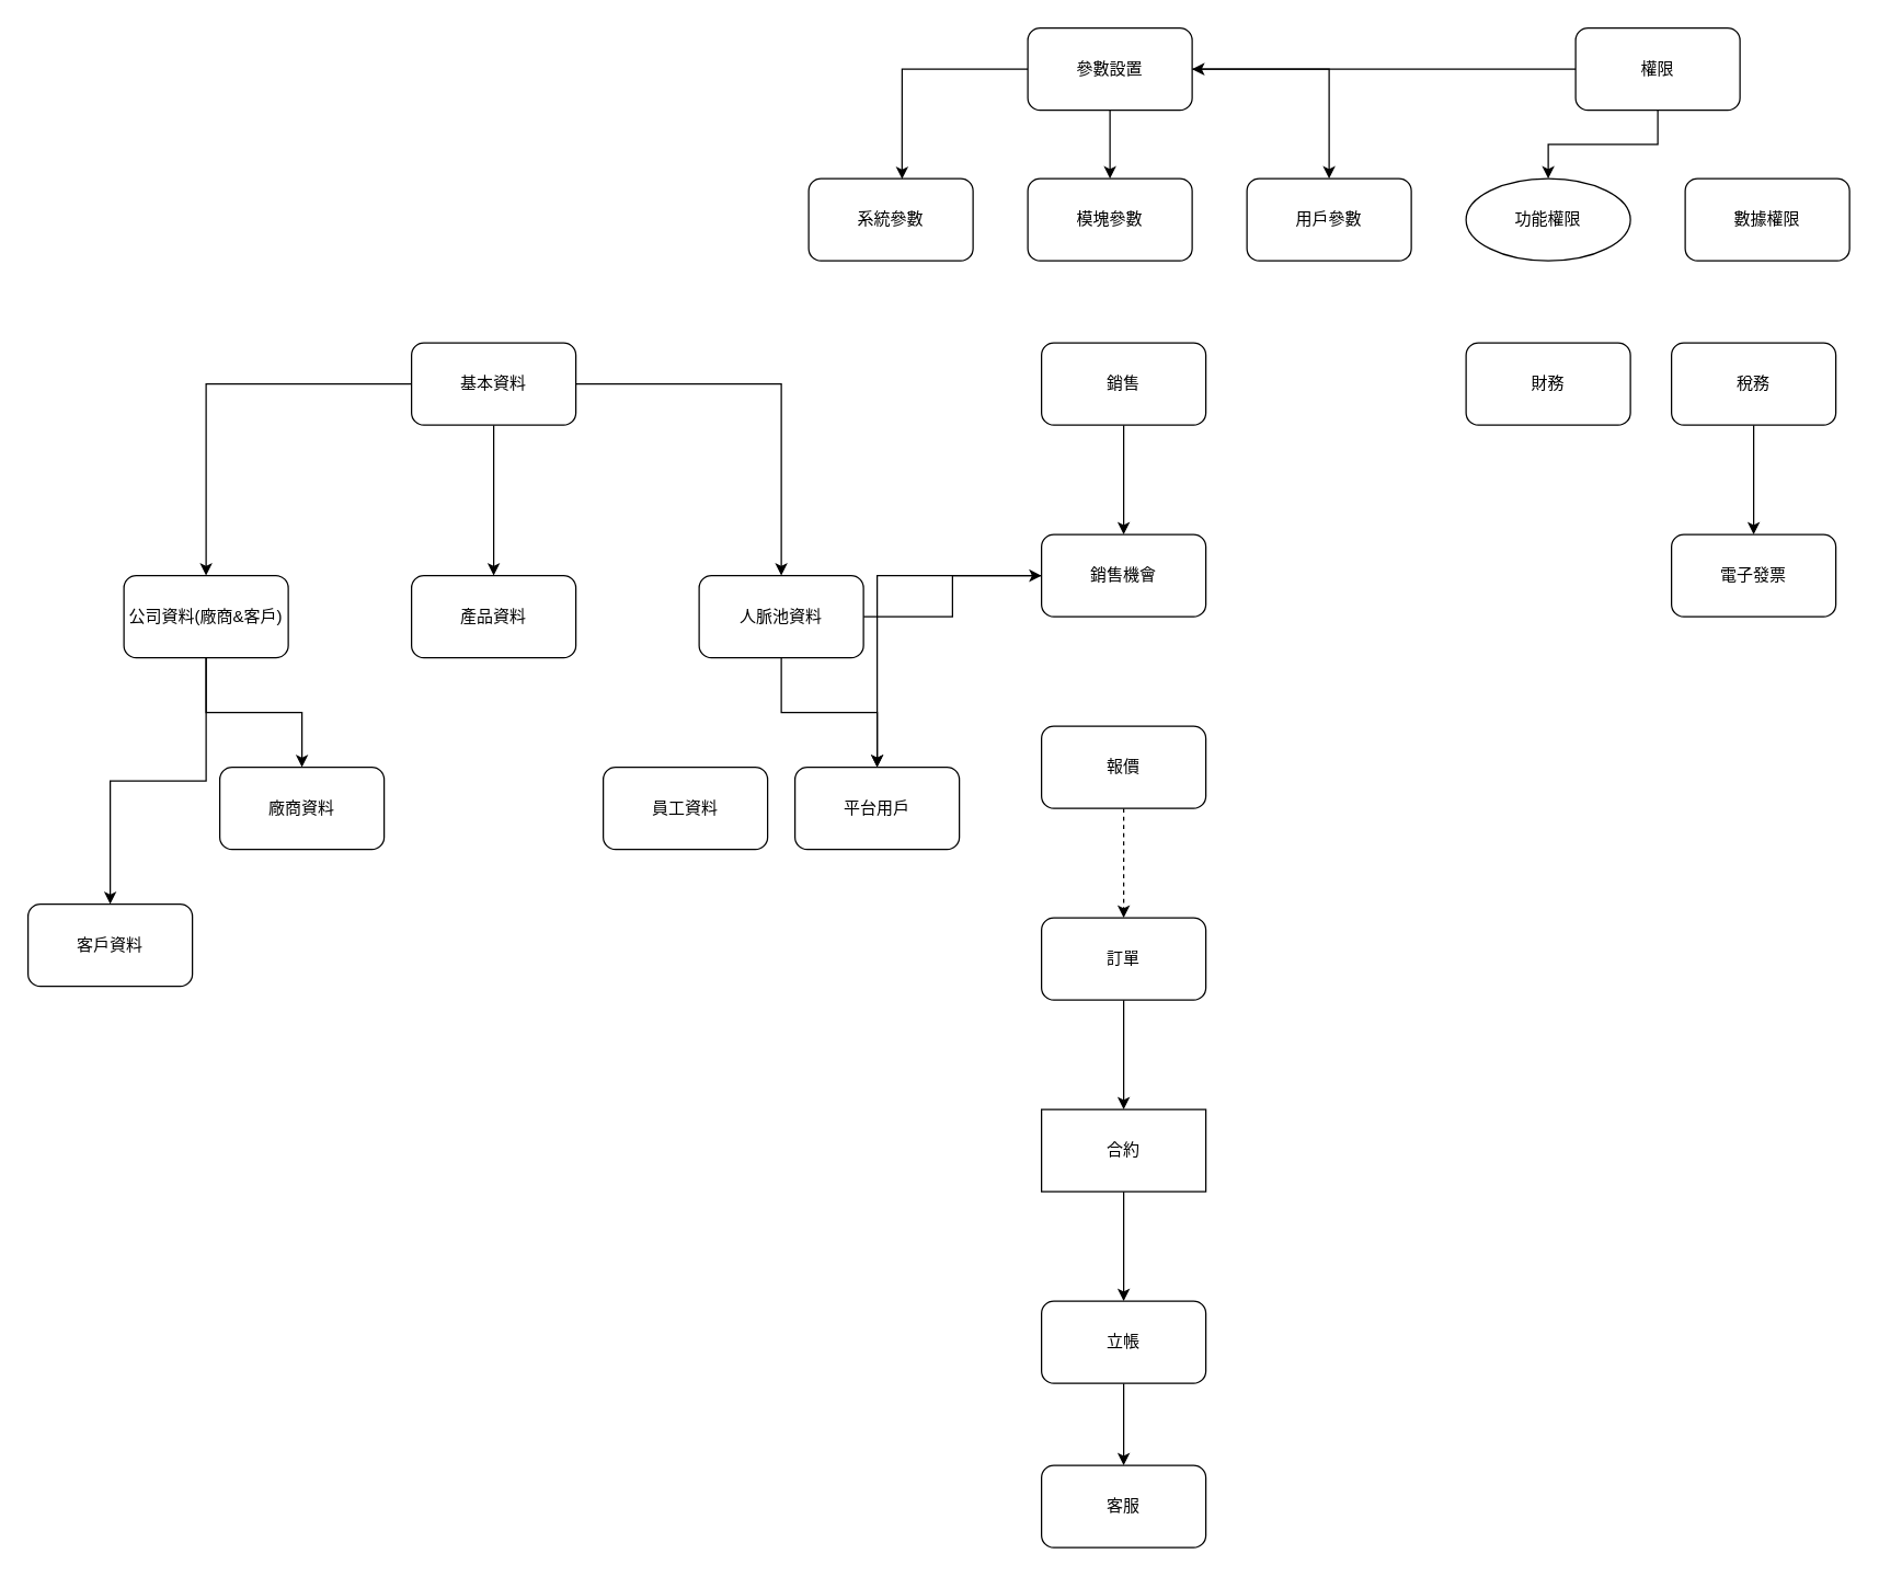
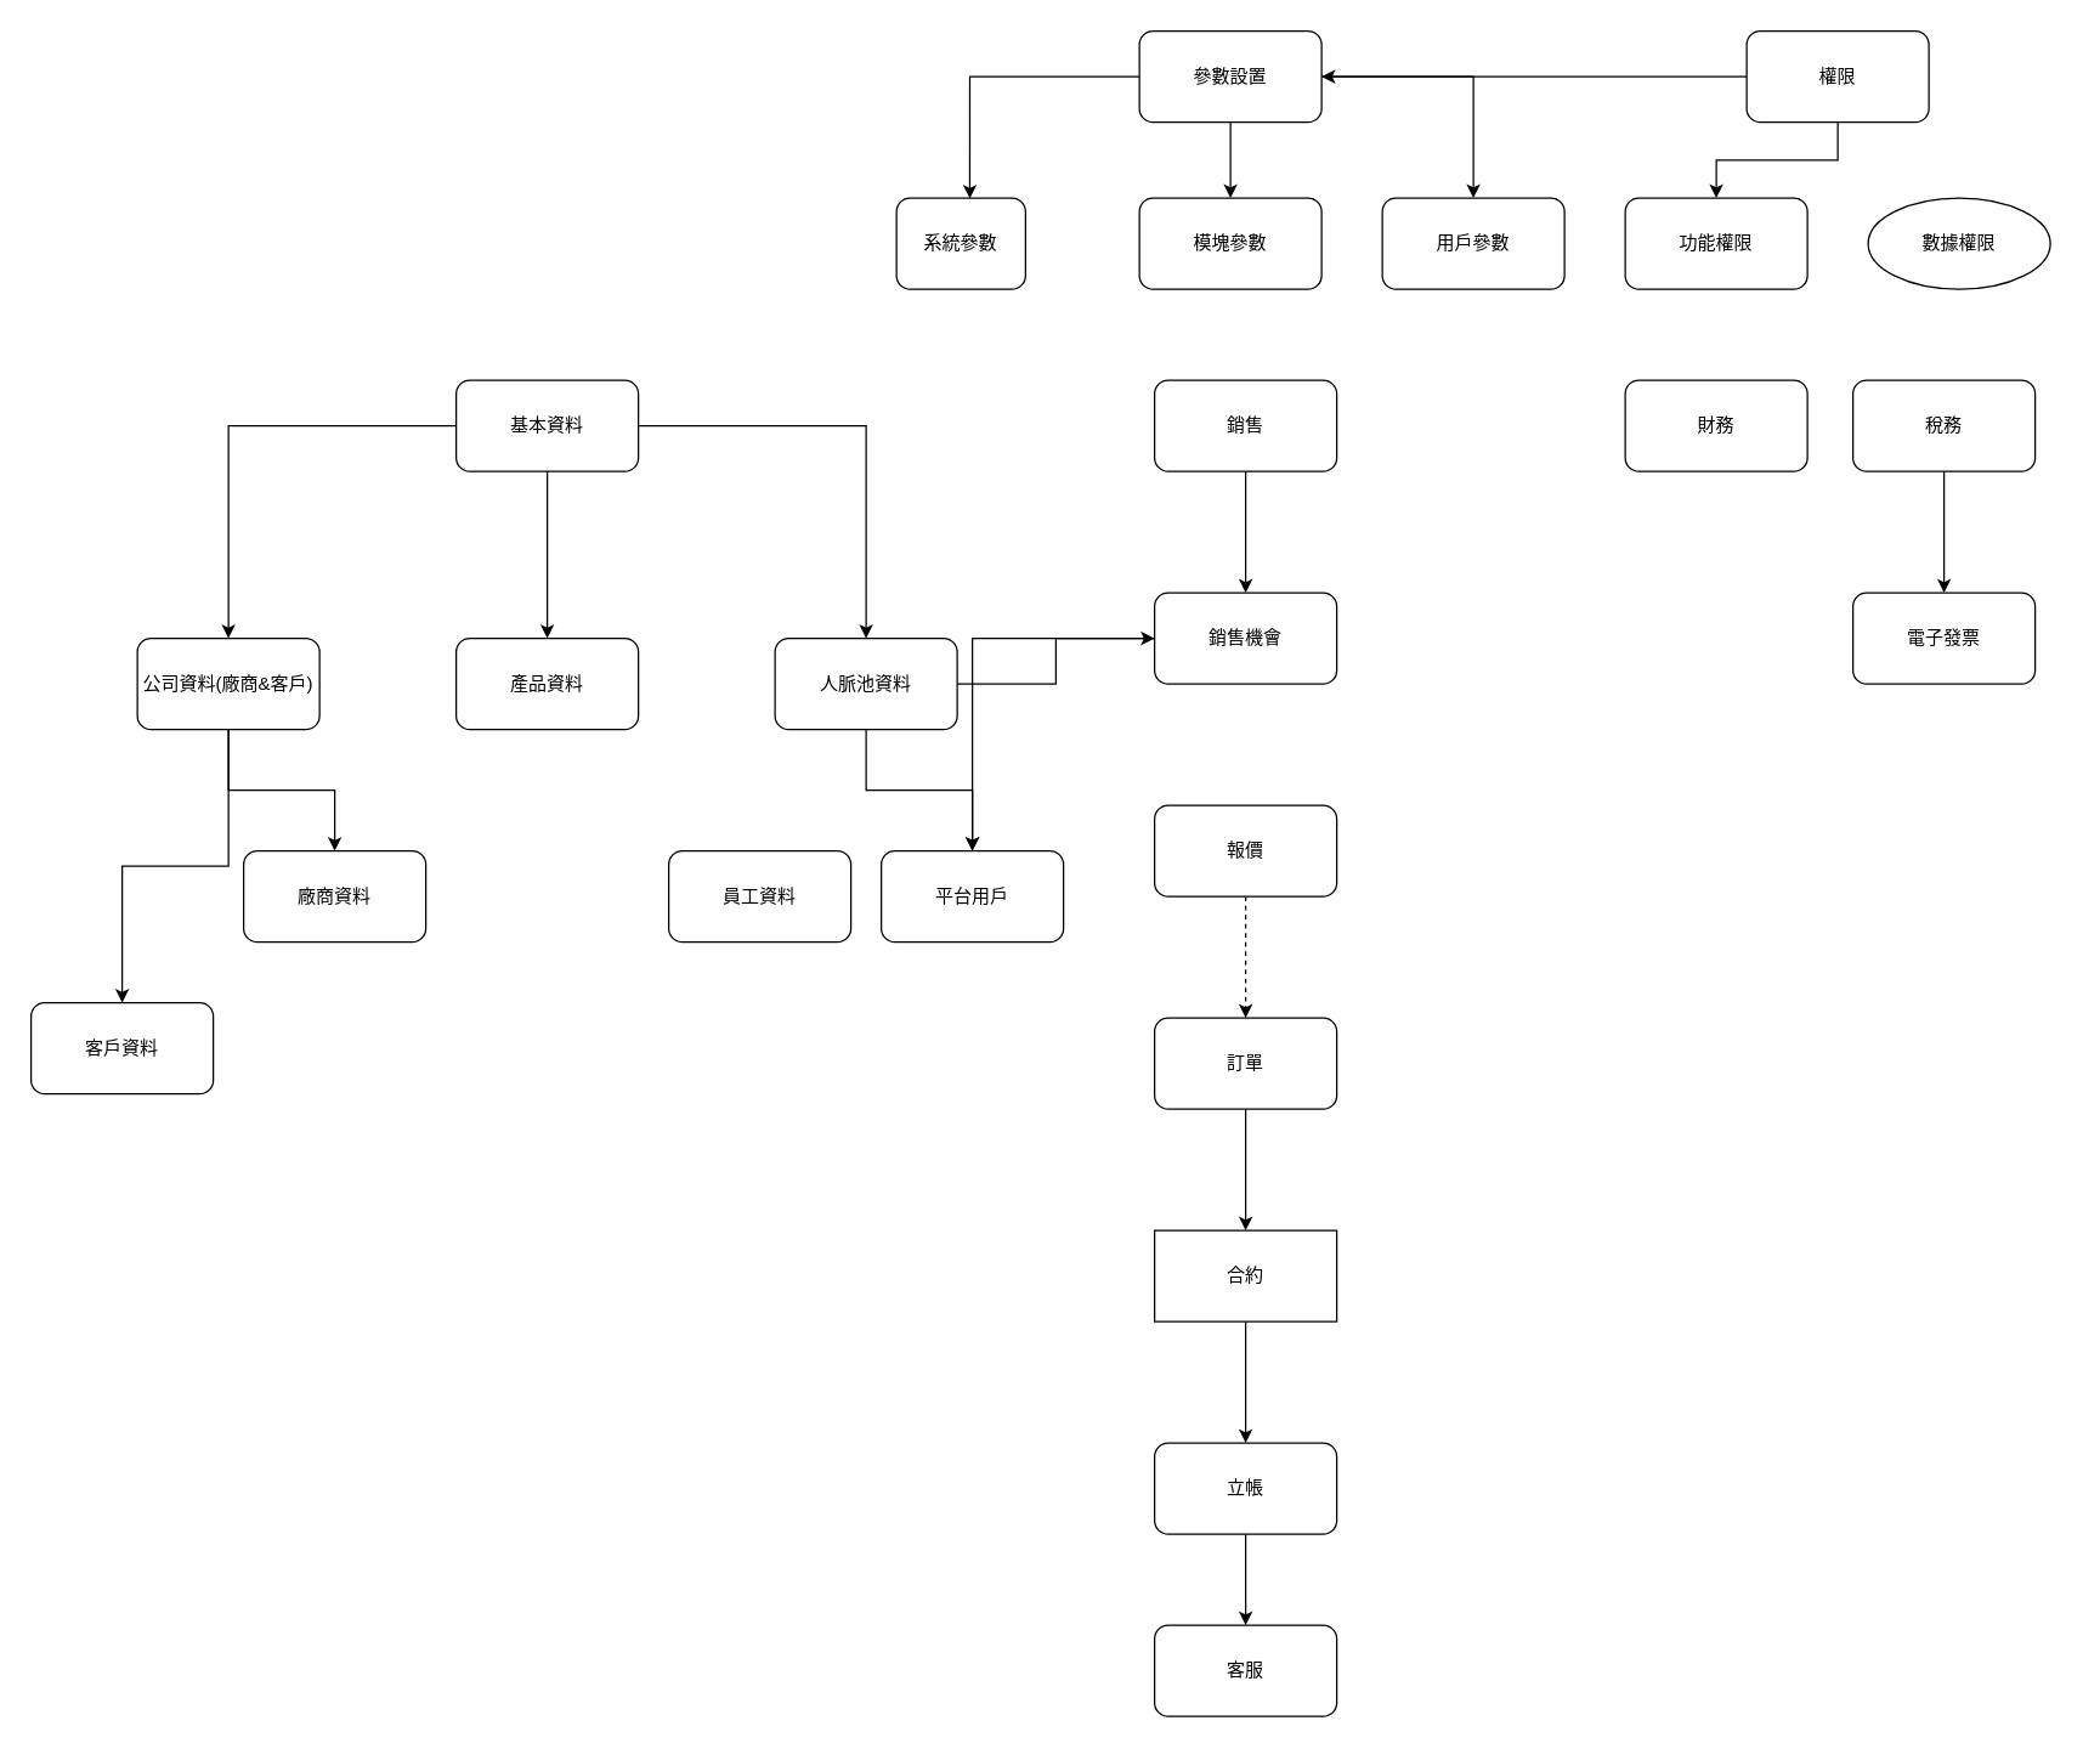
  <mxCell id="0" />
  <mxCell id="1" parent="0" />
  <mxCell id="2" value="模塊參數" style="rounded=1;whiteSpace=wrap;html=1;" vertex="1" parent="1"><mxGeometry x="750" y="130" width="120" height="60" as="geometry" /></mxCell>
  <mxCell id="3" value="用戶參數" style="rounded=1;whiteSpace=wrap;html=1;" vertex="1" parent="1"><mxGeometry x="910" y="130" width="120" height="60" as="geometry" /></mxCell>
  <mxCell id="4" value="" style="edgeStyle=orthogonalEdgeStyle;rounded=0;orthogonalLoop=1;jettySize=auto;html=1;" edge="1" parent="1" source="7" target="11"><mxGeometry relative="1" as="geometry" /></mxCell>
  <mxCell id="5" value="" style="edgeStyle=orthogonalEdgeStyle;rounded=0;orthogonalLoop=1;jettySize=auto;html=1;" edge="1" parent="1" source="7" target="8"><mxGeometry relative="1" as="geometry" /></mxCell>
  <mxCell id="6" style="edgeStyle=orthogonalEdgeStyle;rounded=0;orthogonalLoop=1;jettySize=auto;html=1;entryX=0.5;entryY=0;entryDx=0;entryDy=0;" edge="1" parent="1" source="7" target="29"><mxGeometry relative="1" as="geometry" /></mxCell>
  <mxCell id="7" value="基本資料" style="rounded=1;whiteSpace=wrap;html=1;" vertex="1" parent="1"><mxGeometry x="300" y="250" width="120" height="60" as="geometry" /></mxCell>
  <mxCell id="8" value="產品資料" style="rounded=1;whiteSpace=wrap;html=1;" vertex="1" parent="1"><mxGeometry x="300" y="420" width="120" height="60" as="geometry" /></mxCell>
  <mxCell id="9" value="" style="edgeStyle=orthogonalEdgeStyle;rounded=0;orthogonalLoop=1;jettySize=auto;html=1;" edge="1" parent="1" source="11" target="12"><mxGeometry relative="1" as="geometry" /></mxCell>
  <mxCell id="10" style="edgeStyle=orthogonalEdgeStyle;rounded=0;orthogonalLoop=1;jettySize=auto;html=1;" edge="1" parent="1" source="11" target="32"><mxGeometry relative="1" as="geometry" /></mxCell>
  <mxCell id="11" value="公司資料(廠商&amp;amp;客戶)" style="rounded=1;whiteSpace=wrap;html=1;" vertex="1" parent="1"><mxGeometry x="90" y="420" width="120" height="60" as="geometry" /></mxCell>
  <mxCell id="12" value="客戶資料" style="rounded=1;whiteSpace=wrap;html=1;" vertex="1" parent="1"><mxGeometry x="20" y="660" width="120" height="60" as="geometry" /></mxCell>
  <mxCell id="13" value="" style="edgeStyle=orthogonalEdgeStyle;rounded=0;orthogonalLoop=1;jettySize=auto;html=1;" edge="1" parent="1" source="14" target="16"><mxGeometry relative="1" as="geometry" /></mxCell>
  <mxCell id="14" value="銷售" style="rounded=1;whiteSpace=wrap;html=1;" vertex="1" parent="1"><mxGeometry x="760" y="250" width="120" height="60" as="geometry" /></mxCell>
  <mxCell id="15" value="" style="edgeStyle=orthogonalEdgeStyle;rounded=0;orthogonalLoop=1;jettySize=auto;html=1;" edge="1" parent="1" source="16" target="31"><mxGeometry relative="1" as="geometry" /></mxCell>
  <mxCell id="16" value="銷售機會" style="rounded=1;whiteSpace=wrap;html=1;" vertex="1" parent="1"><mxGeometry x="760" y="390" width="120" height="60" as="geometry" /></mxCell>
  <mxCell id="17" value="" style="edgeStyle=orthogonalEdgeStyle;rounded=0;orthogonalLoop=1;jettySize=auto;html=1;dashed=1;" edge="1" parent="1" source="18" target="20"><mxGeometry relative="1" as="geometry" /></mxCell>
  <mxCell id="18" value="報價" style="rounded=1;whiteSpace=wrap;html=1;" vertex="1" parent="1"><mxGeometry x="760" y="530" width="120" height="60" as="geometry" /></mxCell>
  <mxCell id="19" value="" style="edgeStyle=orthogonalEdgeStyle;rounded=0;orthogonalLoop=1;jettySize=auto;html=1;" edge="1" parent="1" source="20" target="22"><mxGeometry relative="1" as="geometry" /></mxCell>
  <mxCell id="20" value="訂單" style="rounded=1;whiteSpace=wrap;html=1;" vertex="1" parent="1"><mxGeometry x="760" y="670" width="120" height="60" as="geometry" /></mxCell>
  <mxCell id="21" value="" style="edgeStyle=orthogonalEdgeStyle;rounded=0;orthogonalLoop=1;jettySize=auto;html=1;" edge="1" parent="1" source="22" target="24"><mxGeometry relative="1" as="geometry" /></mxCell>
  <mxCell id="22" value="合約" style="whiteSpace=wrap;html=1;rounded=0;" vertex="1" parent="1"><mxGeometry x="760" y="810" width="120" height="60" as="geometry" /></mxCell>
  <mxCell id="23" value="" style="edgeStyle=orthogonalEdgeStyle;rounded=0;orthogonalLoop=1;jettySize=auto;html=1;" edge="1" parent="1" source="24" target="25"><mxGeometry relative="1" as="geometry" /></mxCell>
  <mxCell id="24" value="立帳" style="rounded=1;whiteSpace=wrap;html=1;" vertex="1" parent="1"><mxGeometry x="760" y="950" width="120" height="60" as="geometry" /></mxCell>
  <mxCell id="25" value="客服" style="rounded=1;whiteSpace=wrap;html=1;" vertex="1" parent="1"><mxGeometry x="760" y="1070" width="120" height="60" as="geometry" /></mxCell>
  <mxCell id="26" value="財務" style="rounded=1;whiteSpace=wrap;html=1;" vertex="1" parent="1"><mxGeometry x="1070" y="250" width="120" height="60" as="geometry" /></mxCell>
  <mxCell id="27" value="" style="edgeStyle=orthogonalEdgeStyle;rounded=0;orthogonalLoop=1;jettySize=auto;html=1;" edge="1" parent="1" source="29" target="16"><mxGeometry relative="1" as="geometry" /></mxCell>
  <mxCell id="28" style="edgeStyle=orthogonalEdgeStyle;rounded=0;orthogonalLoop=1;jettySize=auto;html=1;entryX=0.5;entryY=0;entryDx=0;entryDy=0;" edge="1" parent="1" source="29" target="31"><mxGeometry relative="1" as="geometry" /></mxCell>
  <mxCell id="29" value="人脈池資料" style="rounded=1;whiteSpace=wrap;html=1;" vertex="1" parent="1"><mxGeometry x="510" y="420" width="120" height="60" as="geometry" /></mxCell>
  <mxCell id="30" value="員工資料" style="rounded=1;whiteSpace=wrap;html=1;" vertex="1" parent="1"><mxGeometry x="440" y="560" width="120" height="60" as="geometry" /></mxCell>
  <mxCell id="31" value="平台用戶" style="rounded=1;whiteSpace=wrap;html=1;" vertex="1" parent="1"><mxGeometry x="580" y="560" width="120" height="60" as="geometry" /></mxCell>
  <mxCell id="32" value="廠商資料" style="rounded=1;whiteSpace=wrap;html=1;" vertex="1" parent="1"><mxGeometry x="160" y="560" width="120" height="60" as="geometry" /></mxCell>
  <mxCell id="33" value="" style="edgeStyle=orthogonalEdgeStyle;rounded=0;orthogonalLoop=1;jettySize=auto;html=1;" edge="1" parent="1" source="34" target="35"><mxGeometry relative="1" as="geometry" /></mxCell>
  <mxCell id="34" value="稅務" style="rounded=1;whiteSpace=wrap;html=1;" vertex="1" parent="1"><mxGeometry x="1220" y="250" width="120" height="60" as="geometry" /></mxCell>
  <mxCell id="35" value="電子發票" style="rounded=1;whiteSpace=wrap;html=1;" vertex="1" parent="1"><mxGeometry x="1220" y="390" width="120" height="60" as="geometry" /></mxCell>
  <mxCell id="36" style="edgeStyle=orthogonalEdgeStyle;rounded=0;orthogonalLoop=1;jettySize=auto;html=1;" edge="1" parent="1" source="38" target="45"><mxGeometry relative="1" as="geometry" /></mxCell>
  <mxCell id="37" style="edgeStyle=orthogonalEdgeStyle;rounded=0;orthogonalLoop=1;jettySize=auto;html=1;exitX=0.5;exitY=1;exitDx=0;exitDy=0;entryX=0.5;entryY=0;entryDx=0;entryDy=0;" edge="1" parent="1" source="38" target="40"><mxGeometry relative="1" as="geometry" /></mxCell>
  <mxCell id="38" value="權限" style="rounded=1;whiteSpace=wrap;html=1;" vertex="1" parent="1"><mxGeometry x="1150" y="20" width="120" height="60" as="geometry" /></mxCell>
- <mxCell id="39" value="數據權限" style="rounded=1;whiteSpace=wrap;html=1;" vertex="1" parent="1"><mxGeometry x="1230" y="130" width="120" height="60" as="geometry" /></mxCell>
- <mxCell id="40" value="功能權限" style="ellipse;whiteSpace=wrap;html=1;" vertex="1" parent="1"><mxGeometry x="1070" y="130" width="120" height="60" as="geometry" /></mxCell>
- <mxCell id="41" value="系統參數" style="rounded=1;whiteSpace=wrap;html=1;" vertex="1" parent="1"><mxGeometry x="590" y="130" width="120" height="60" as="geometry" /></mxCell>
+ <mxCell id="39" value="數據權限" style="ellipse;whiteSpace=wrap;html=1;" vertex="1" parent="1"><mxGeometry x="1230" y="130" width="120" height="60" as="geometry" /></mxCell>
+ <mxCell id="40" value="功能權限" style="rounded=1;whiteSpace=wrap;html=1;" vertex="1" parent="1"><mxGeometry x="1070" y="130" width="120" height="60" as="geometry" /></mxCell>
+ <mxCell id="41" value="系統參數" style="rounded=1;whiteSpace=wrap;html=1;" vertex="1" parent="1"><mxGeometry x="590" y="130" width="85" height="60" as="geometry" /></mxCell>
  <mxCell id="42" style="edgeStyle=orthogonalEdgeStyle;rounded=0;orthogonalLoop=1;jettySize=auto;html=1;entryX=0.568;entryY=0.004;entryDx=0;entryDy=0;entryPerimeter=0;" edge="1" parent="1" source="45" target="41"><mxGeometry relative="1" as="geometry" /></mxCell>
  <mxCell id="43" style="edgeStyle=orthogonalEdgeStyle;rounded=0;orthogonalLoop=1;jettySize=auto;html=1;entryX=0.5;entryY=0;entryDx=0;entryDy=0;" edge="1" parent="1" source="45" target="2"><mxGeometry relative="1" as="geometry" /></mxCell>
  <mxCell id="44" style="edgeStyle=orthogonalEdgeStyle;rounded=0;orthogonalLoop=1;jettySize=auto;html=1;" edge="1" parent="1" source="45" target="3"><mxGeometry relative="1" as="geometry" /></mxCell>
  <mxCell id="45" value="參數設置" style="rounded=1;whiteSpace=wrap;html=1;" vertex="1" parent="1"><mxGeometry x="750" y="20" width="120" height="60" as="geometry" /></mxCell>
